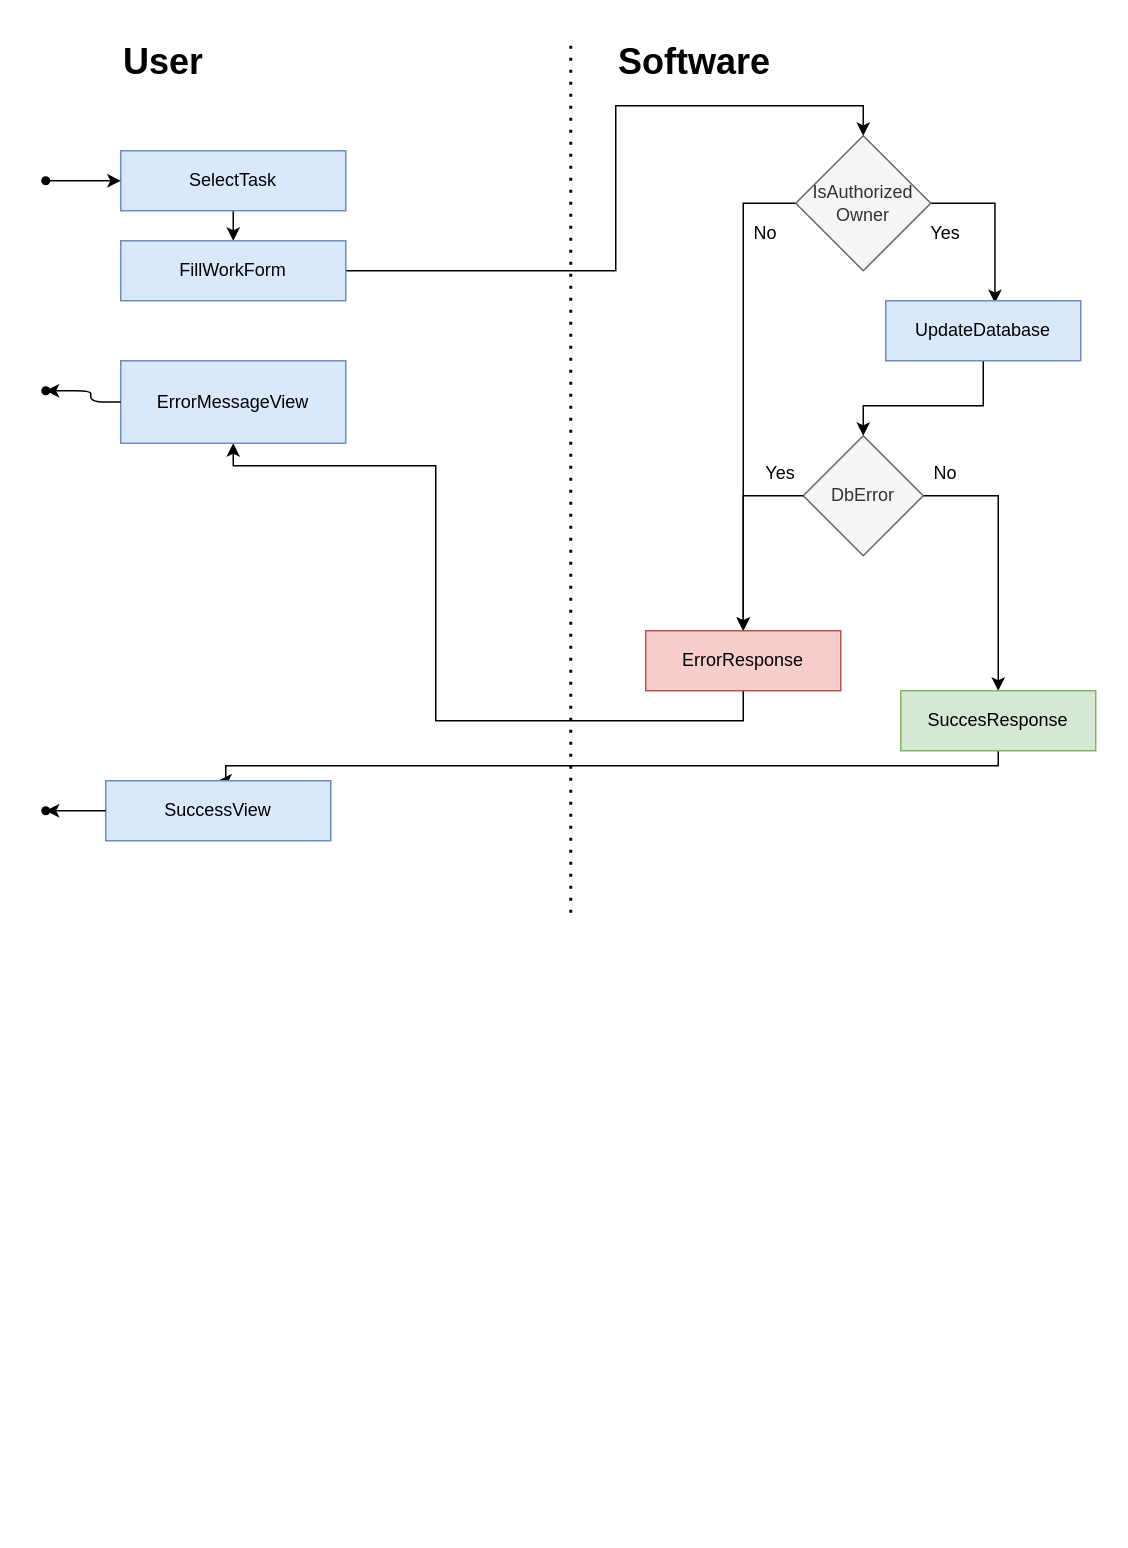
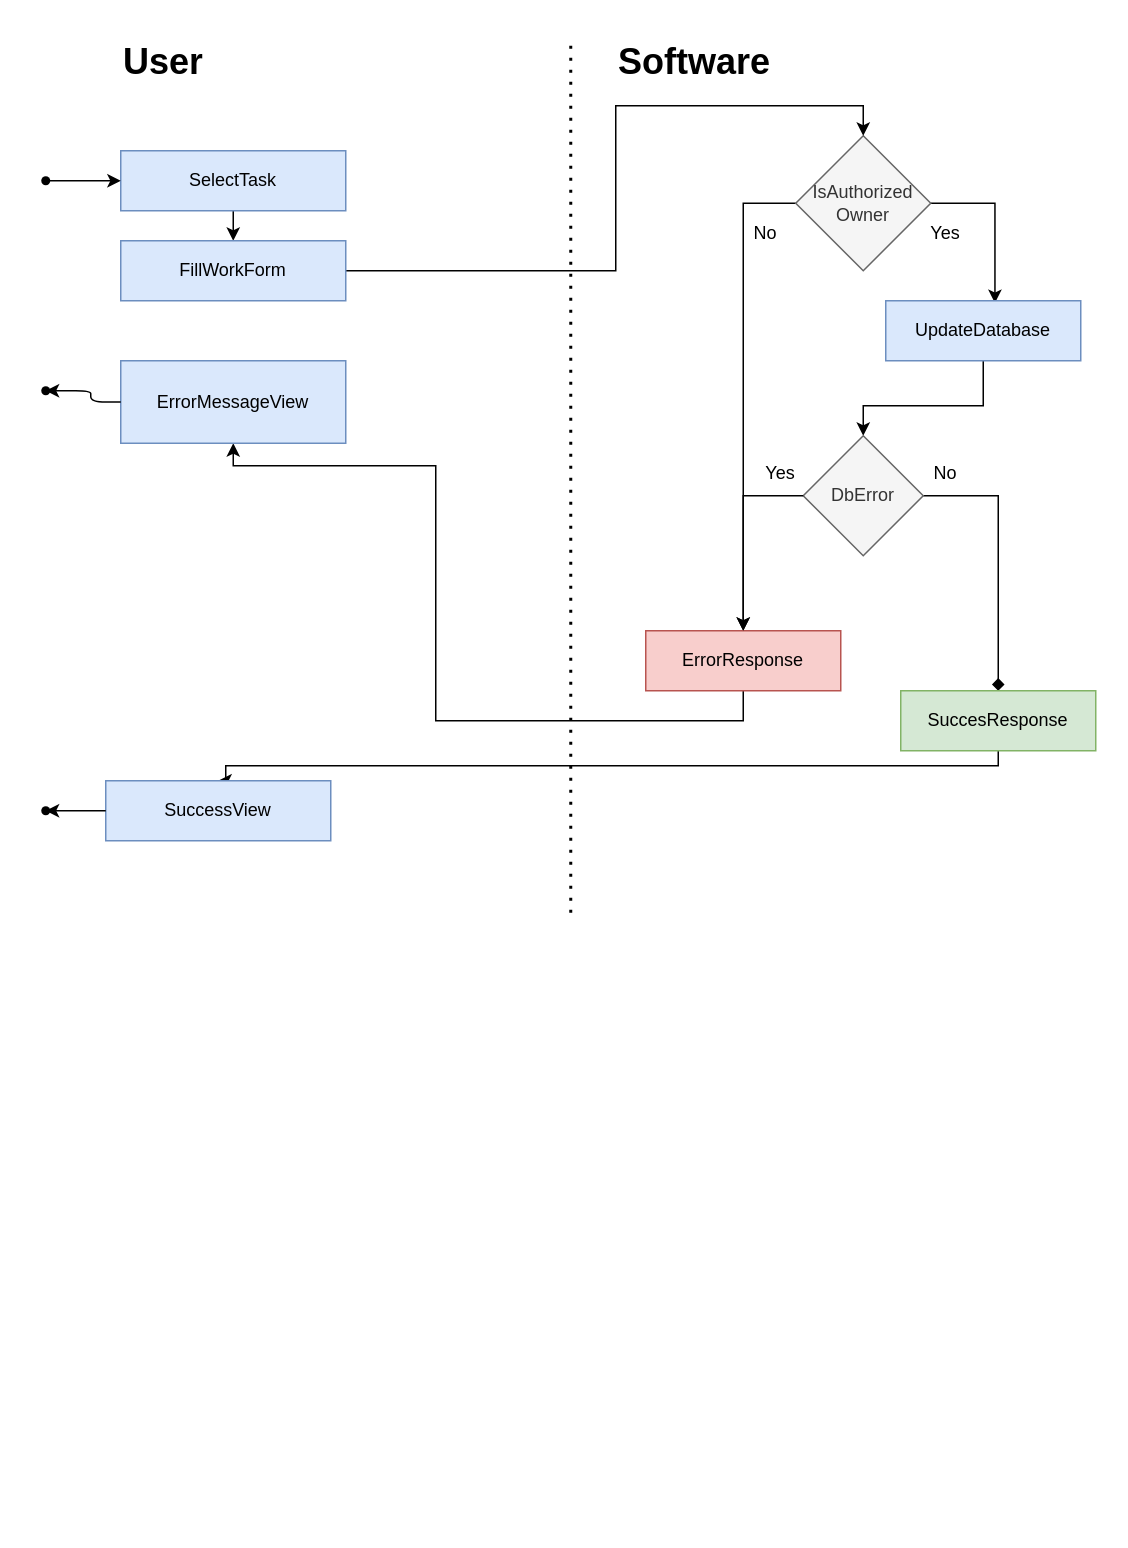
  <mxCell id="0" />
  <mxCell id="1" parent="0" />
  <mxCell id="2" style="edgeStyle=orthogonalEdgeStyle;rounded=0;orthogonalLoop=1;jettySize=auto;html=1;" parent="1" source="4" target="8" edge="1"><mxGeometry relative="1" as="geometry"><Array as="points"><mxPoint x="495" y="135" /></Array></mxGeometry></mxCell>
  <mxCell id="3" style="edgeStyle=orthogonalEdgeStyle;rounded=0;orthogonalLoop=1;jettySize=auto;html=1;entryX=0.56;entryY=0.038;entryDx=0;entryDy=0;entryPerimeter=0;" parent="1" source="4" target="11" edge="1"><mxGeometry relative="1" as="geometry"><mxPoint x="660" y="240" as="targetPoint" /><Array as="points"><mxPoint x="663" y="135" /></Array></mxGeometry></mxCell>
  <mxCell id="4" value="IsAuthorized Owner" style="rhombus;whiteSpace=wrap;html=1;fillColor=#f5f5f5;fontColor=#333333;strokeColor=#666666;rounded=0;" parent="1" vertex="1"><mxGeometry x="530" y="90" width="90" height="90" as="geometry" /></mxCell>
  <mxCell id="5" style="edgeStyle=orthogonalEdgeStyle;rounded=0;orthogonalLoop=1;jettySize=auto;html=1;exitX=0.5;exitY=1;exitDx=0;exitDy=0;entryX=0.5;entryY=0;entryDx=0;entryDy=0;" edge="1" parent="1" source="6" target="34"><mxGeometry relative="1" as="geometry" /></mxCell>
  <mxCell id="6" value="SelectTask" style="rounded=0;whiteSpace=wrap;html=1;fillColor=#dae8fc;strokeColor=#6c8ebf;" parent="1" vertex="1"><mxGeometry x="80" y="100" width="150" height="40" as="geometry" /></mxCell>
  <mxCell id="7" style="edgeStyle=orthogonalEdgeStyle;rounded=0;orthogonalLoop=1;jettySize=auto;html=1;exitX=0.5;exitY=1;exitDx=0;exitDy=0;entryX=0.5;entryY=1;entryDx=0;entryDy=0;" parent="1" source="8" target="20" edge="1"><mxGeometry relative="1" as="geometry"><Array as="points"><mxPoint x="495" y="480" /><mxPoint x="290" y="480" /><mxPoint x="290" y="310" /><mxPoint x="155" y="310" /></Array></mxGeometry></mxCell>
  <mxCell id="8" value="ErrorResponse" style="rounded=0;whiteSpace=wrap;html=1;fillColor=#f8cecc;strokeColor=#b85450;" parent="1" vertex="1"><mxGeometry x="430" y="420" width="130" height="40" as="geometry" /></mxCell>
  <mxCell id="9" value="No" style="text;html=1;align=center;verticalAlign=middle;whiteSpace=wrap;rounded=0;" parent="1" vertex="1"><mxGeometry x="480" y="140" width="60" height="30" as="geometry" /></mxCell>
  <mxCell id="10" style="edgeStyle=orthogonalEdgeStyle;rounded=0;orthogonalLoop=1;jettySize=auto;html=1;exitX=0.5;exitY=1;exitDx=0;exitDy=0;entryX=0.5;entryY=0;entryDx=0;entryDy=0;" parent="1" source="11" target="13" edge="1"><mxGeometry relative="1" as="geometry"><Array as="points"><mxPoint x="655" y="270" /><mxPoint x="575" y="270" /></Array></mxGeometry></mxCell>
  <mxCell id="11" value="UpdateDatabase" style="rounded=0;whiteSpace=wrap;html=1;fillColor=#dae8fc;strokeColor=#6c8ebf;" parent="1" vertex="1"><mxGeometry x="590" y="200" width="130" height="40" as="geometry" /></mxCell>
- <mxCell id="12" style="edgeStyle=orthogonalEdgeStyle;rounded=0;orthogonalLoop=1;jettySize=auto;html=1;entryX=0.5;entryY=0;entryDx=0;entryDy=0;" parent="1" source="13" target="18" edge="1"><mxGeometry relative="1" as="geometry"><Array as="points"><mxPoint x="665" y="330" /></Array></mxGeometry></mxCell>
+ <mxCell id="12" style="edgeStyle=orthogonalEdgeStyle;rounded=0;orthogonalLoop=1;jettySize=auto;html=1;entryX=0.5;entryY=0;entryDx=0;entryDy=0;endArrow=diamond;" parent="1" source="13" target="18" edge="1"><mxGeometry relative="1" as="geometry"><Array as="points"><mxPoint x="665" y="330" /></Array></mxGeometry></mxCell>
  <mxCell id="13" value="DbError" style="rhombus;whiteSpace=wrap;html=1;fillColor=#f5f5f5;fontColor=#333333;strokeColor=#666666;rounded=0;" parent="1" vertex="1"><mxGeometry x="535" y="290" width="80" height="80" as="geometry" /></mxCell>
  <mxCell id="14" value="Yes" style="text;html=1;align=center;verticalAlign=middle;whiteSpace=wrap;rounded=0;" parent="1" vertex="1"><mxGeometry x="600" y="140" width="60" height="30" as="geometry" /></mxCell>
  <mxCell id="15" style="edgeStyle=orthogonalEdgeStyle;rounded=0;orthogonalLoop=1;jettySize=auto;html=1;exitX=0.75;exitY=1;exitDx=0;exitDy=0;entryX=0.5;entryY=0;entryDx=0;entryDy=0;" parent="1" source="16" target="8" edge="1"><mxGeometry relative="1" as="geometry"><Array as="points"><mxPoint x="495" y="330" /></Array></mxGeometry></mxCell>
  <mxCell id="16" value="Yes" style="text;html=1;align=center;verticalAlign=middle;whiteSpace=wrap;rounded=0;" parent="1" vertex="1"><mxGeometry x="490" y="300" width="60" height="30" as="geometry" /></mxCell>
  <mxCell id="17" style="edgeStyle=orthogonalEdgeStyle;rounded=0;orthogonalLoop=1;jettySize=auto;html=1;exitX=0.5;exitY=1;exitDx=0;exitDy=0;entryX=0.5;entryY=0;entryDx=0;entryDy=0;" parent="1" source="18" target="21" edge="1"><mxGeometry relative="1" as="geometry"><Array as="points"><mxPoint x="665" y="510" /><mxPoint x="150" y="510" /><mxPoint x="150" y="520" /></Array><mxPoint x="660" y="385" as="sourcePoint" /><mxPoint x="150" y="435" as="targetPoint" /></mxGeometry></mxCell>
  <mxCell id="18" value="SuccesResponse" style="rounded=0;whiteSpace=wrap;html=1;fillColor=#d5e8d4;strokeColor=#82b366;" parent="1" vertex="1"><mxGeometry x="600" y="460" width="130" height="40" as="geometry" /></mxCell>
  <mxCell id="19" value="No" style="text;html=1;align=center;verticalAlign=middle;whiteSpace=wrap;rounded=0;" parent="1" vertex="1"><mxGeometry x="600" y="300" width="60" height="30" as="geometry" /></mxCell>
  <mxCell id="20" value="ErrorMessageView" style="rounded=0;whiteSpace=wrap;html=1;fillColor=#dae8fc;strokeColor=#6c8ebf;" parent="1" vertex="1"><mxGeometry x="80" y="240" width="150" height="55" as="geometry" /></mxCell>
  <mxCell id="21" value="SuccessView" style="rounded=0;whiteSpace=wrap;html=1;fillColor=#dae8fc;strokeColor=#6c8ebf;" parent="1" vertex="1"><mxGeometry x="70" y="520" width="150" height="40" as="geometry" /></mxCell>
  <mxCell id="22" value="" style="endArrow=none;dashed=1;html=1;dashPattern=1 3;strokeWidth=2;rounded=0;" parent="1" edge="1"><mxGeometry width="50" height="50" relative="1" as="geometry"><mxPoint x="380" y="30" as="sourcePoint" /><mxPoint x="380" y="610" as="targetPoint" /></mxGeometry></mxCell>
  <mxCell id="23" value="&lt;h1 style=&quot;margin-top: 0px;&quot;&gt;User&lt;/h1&gt;" style="text;html=1;whiteSpace=wrap;overflow=hidden;rounded=0;" parent="1" vertex="1"><mxGeometry x="80" y="20" width="180" height="50" as="geometry" /></mxCell>
  <mxCell id="24" value="&lt;h1 style=&quot;margin-top: 0px;&quot;&gt;Software&lt;/h1&gt;" style="text;html=1;whiteSpace=wrap;overflow=hidden;rounded=0;" parent="1" vertex="1"><mxGeometry x="410" y="20" width="180" height="50" as="geometry" /></mxCell>
  <mxCell id="25" style="edgeStyle=orthogonalEdgeStyle;orthogonalLoop=1;jettySize=auto;html=1;entryX=0;entryY=0.5;entryDx=0;entryDy=0;" parent="1" source="30" target="6" edge="1"><mxGeometry relative="1" as="geometry"><mxPoint x="30" y="120" as="sourcePoint" /><mxPoint x="80" y="40" as="targetPoint" /></mxGeometry></mxCell>
  <mxCell id="26" value="" style="shape=waypoint;sketch=0;fillStyle=solid;size=6;pointerEvents=1;points=[];fillColor=none;resizable=0;rotatable=0;perimeter=centerPerimeter;snapToPoint=1;" parent="1" vertex="1"><mxGeometry x="20" y="250" width="20" height="20" as="geometry" /></mxCell>
  <mxCell id="27" value="" style="shape=waypoint;sketch=0;fillStyle=solid;size=6;pointerEvents=1;points=[];fillColor=none;resizable=0;rotatable=0;perimeter=centerPerimeter;snapToPoint=1;" parent="1" vertex="1"><mxGeometry x="20" y="530" width="20" height="20" as="geometry" /></mxCell>
  <mxCell id="28" style="edgeStyle=orthogonalEdgeStyle;orthogonalLoop=1;jettySize=auto;html=1;exitX=0;exitY=0.5;exitDx=0;exitDy=0;entryX=0.836;entryY=0.497;entryDx=0;entryDy=0;entryPerimeter=0;" parent="1" source="20" target="26" edge="1"><mxGeometry relative="1" as="geometry" /></mxCell>
  <mxCell id="29" value="" style="edgeStyle=orthogonalEdgeStyle;orthogonalLoop=1;jettySize=auto;html=1;entryDx=0;entryDy=0;" edge="1" parent="1" target="30"><mxGeometry relative="1" as="geometry"><mxPoint x="30" y="120" as="sourcePoint" /><mxPoint x="80" y="120" as="targetPoint" /></mxGeometry></mxCell>
  <mxCell id="30" value="" style="shape=waypoint;sketch=0;fillStyle=solid;size=6;pointerEvents=1;points=[];fillColor=none;resizable=0;rotatable=0;perimeter=centerPerimeter;snapToPoint=1;" parent="1" vertex="1"><mxGeometry x="20" y="110" width="20" height="20" as="geometry" /></mxCell>
  <mxCell id="31" style="edgeStyle=orthogonalEdgeStyle;rounded=0;orthogonalLoop=1;jettySize=auto;html=1;exitX=1;exitY=0.5;exitDx=0;exitDy=0;entryX=1;entryY=0.5;entryDx=0;entryDy=0;" edge="1" parent="1"><mxGeometry relative="1" as="geometry"><mxPoint x="610" y="930" as="sourcePoint" /><Array as="points"><mxPoint x="630" y="930" /><mxPoint x="630" y="1010" /><mxPoint x="260" y="1010" /><mxPoint x="260" y="840" /></Array></mxGeometry></mxCell>
  <mxCell id="32" style="edgeStyle=orthogonalEdgeStyle;rounded=0;orthogonalLoop=1;jettySize=auto;html=1;exitX=0;exitY=0.5;exitDx=0;exitDy=0;entryX=0.66;entryY=0.81;entryDx=0;entryDy=0;entryPerimeter=0;" edge="1" parent="1" source="21" target="27"><mxGeometry relative="1" as="geometry"><mxPoint x="70" y="840" as="sourcePoint" /></mxGeometry></mxCell>
  <mxCell id="33" style="edgeStyle=orthogonalEdgeStyle;rounded=0;orthogonalLoop=1;jettySize=auto;html=1;exitX=1;exitY=0.5;exitDx=0;exitDy=0;entryX=0.5;entryY=0;entryDx=0;entryDy=0;" edge="1" parent="1" source="34" target="4"><mxGeometry relative="1" as="geometry"><Array as="points"><mxPoint x="410" y="180" /><mxPoint x="410" y="70" /><mxPoint x="575" y="70" /></Array></mxGeometry></mxCell>
  <mxCell id="34" value="FillWorkForm" style="rounded=0;whiteSpace=wrap;html=1;fillColor=#dae8fc;strokeColor=#6c8ebf;" vertex="1" parent="1"><mxGeometry x="80" y="160" width="150" height="40" as="geometry" /></mxCell>
